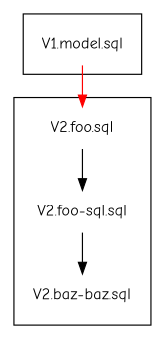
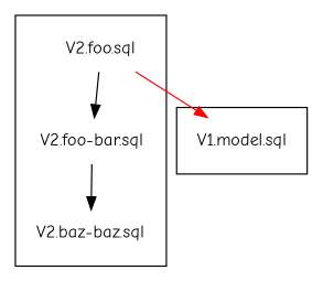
  digraph {
    fontname="Comic Neue"
    rankdir=TB
    node [color=none fontname="Comic Neue" shape=rectangle]
    edge [fontname="Comic Neue"]
    n1 [label="V2.foo.sql"]
-   n2 [label="V2.foo-sql.sql"]
+   n2 [label="V2.foo-bar.sql"]
    n3 [label="V2.baz-baz.sql"]
    n4 [label="V1.model.sql"]
    subgraph cluster_1 {
      rank=same
      n1
      n2
      n3
    }
    subgraph cluster_2 {
      n4
    }
    n1 -> n2
    n2 -> n3
-   n4 -> n1 [color=red]
+   n1 -> n4 [color=red]
  }
